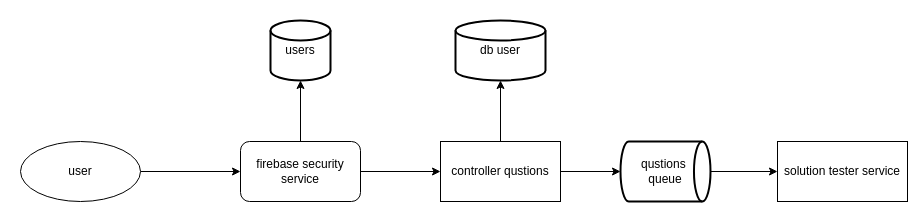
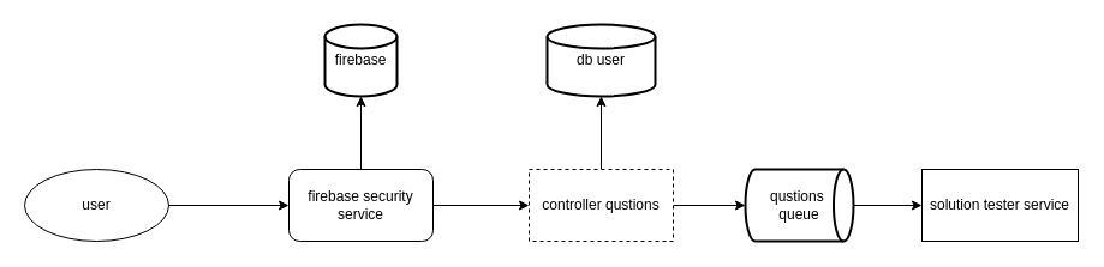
  <mxCell id="0" />
  <mxCell id="1" parent="0" />
- <mxCell id="2" value="solution tester service" style="rounded=0;whiteSpace=wrap;html=1;" parent="1" vertex="1"><mxGeometry x="777" y="141" width="130" height="60" as="geometry" /></mxCell>
+ <mxCell id="2" value="solution tester service" style="rounded=0;whiteSpace=wrap;html=1;" parent="1" vertex="1"><mxGeometry x="767" y="141" width="130" height="60" as="geometry" /></mxCell>
  <mxCell id="3" style="edgeStyle=orthogonalEdgeStyle;rounded=0;orthogonalLoop=1;jettySize=auto;html=1;" parent="1" source="4" target="7" edge="1"><mxGeometry relative="1" as="geometry" /></mxCell>
  <mxCell id="4" value="user" style="ellipse;whiteSpace=wrap;html=1;" parent="1" vertex="1"><mxGeometry x="20" y="141" width="120" height="60" as="geometry" /></mxCell>
  <mxCell id="5" value="db user" style="strokeWidth=2;html=1;shape=mxgraph.flowchart.database;whiteSpace=wrap;" parent="1" vertex="1"><mxGeometry x="455" y="20" width="90" height="60" as="geometry" /></mxCell>
  <mxCell id="6" style="edgeStyle=orthogonalEdgeStyle;rounded=0;orthogonalLoop=1;jettySize=auto;html=1;" parent="1" source="7" target="10" edge="1"><mxGeometry relative="1" as="geometry" /></mxCell>
  <mxCell id="7" value="firebase security service" style="whiteSpace=wrap;html=1;rounded=1;" parent="1" vertex="1"><mxGeometry x="240" y="141" width="120" height="60" as="geometry" /></mxCell>
  <mxCell id="8" style="edgeStyle=orthogonalEdgeStyle;rounded=0;orthogonalLoop=1;jettySize=auto;html=1;" parent="1" source="10" target="5" edge="1"><mxGeometry relative="1" as="geometry" /></mxCell>
  <mxCell id="9" style="edgeStyle=orthogonalEdgeStyle;rounded=0;orthogonalLoop=1;jettySize=auto;html=1;" parent="1" source="10" target="13" edge="1"><mxGeometry relative="1" as="geometry" /></mxCell>
- <mxCell id="10" value="controller qustions" style="rounded=0;whiteSpace=wrap;html=1;" parent="1" vertex="1"><mxGeometry x="440" y="141" width="120" height="60" as="geometry" /></mxCell>
- <mxCell id="11" value="users" style="strokeWidth=2;html=1;shape=mxgraph.flowchart.database;whiteSpace=wrap;" parent="1" vertex="1"><mxGeometry x="270" y="20" width="60" height="60" as="geometry" /></mxCell>
+ <mxCell id="10" value="controller qustions" style="rounded=0;whiteSpace=wrap;html=1;dashed=1;" parent="1" vertex="1"><mxGeometry x="440" y="141" width="120" height="60" as="geometry" /></mxCell>
+ <mxCell id="11" value="firebase" style="strokeWidth=2;html=1;shape=mxgraph.flowchart.database;whiteSpace=wrap;" parent="1" vertex="1"><mxGeometry x="270" y="20" width="60" height="60" as="geometry" /></mxCell>
  <mxCell id="12" style="edgeStyle=orthogonalEdgeStyle;rounded=0;orthogonalLoop=1;jettySize=auto;html=1;" parent="1" source="13" target="2" edge="1"><mxGeometry relative="1" as="geometry" /></mxCell>
  <mxCell id="13" value="qustions&amp;nbsp;&lt;br&gt;queue" style="strokeWidth=2;html=1;shape=mxgraph.flowchart.direct_data;whiteSpace=wrap;" parent="1" vertex="1"><mxGeometry x="620" y="141" width="90" height="60" as="geometry" /></mxCell>
  <mxCell id="14" style="edgeStyle=orthogonalEdgeStyle;rounded=0;orthogonalLoop=1;jettySize=auto;html=1;entryX=0.5;entryY=1;entryDx=0;entryDy=0;entryPerimeter=0;" parent="1" source="7" target="11" edge="1"><mxGeometry relative="1" as="geometry" /></mxCell>
